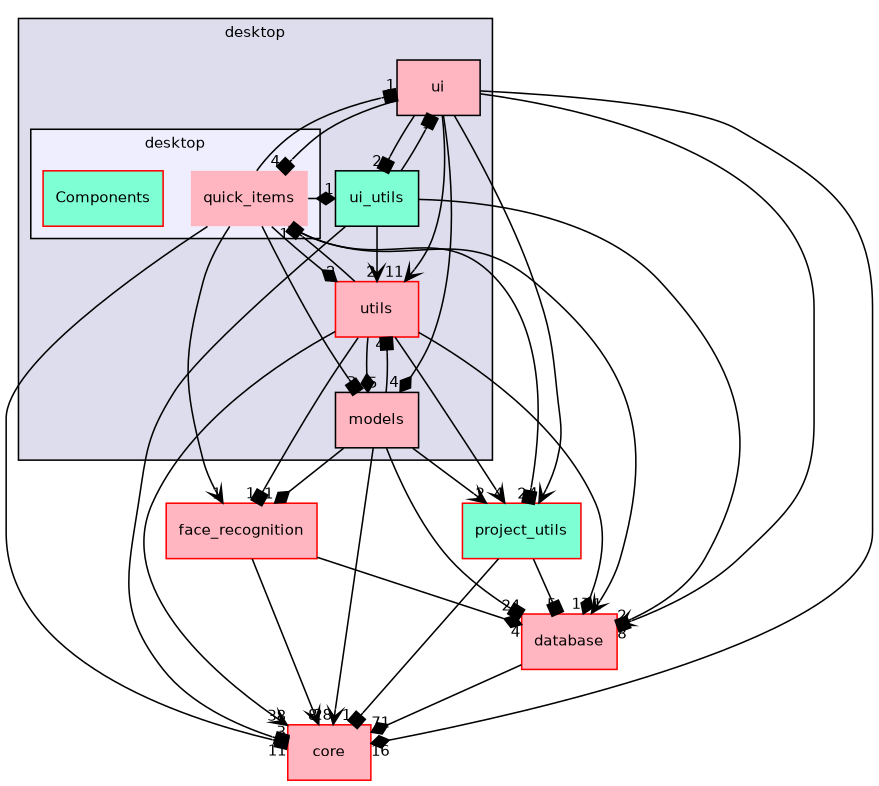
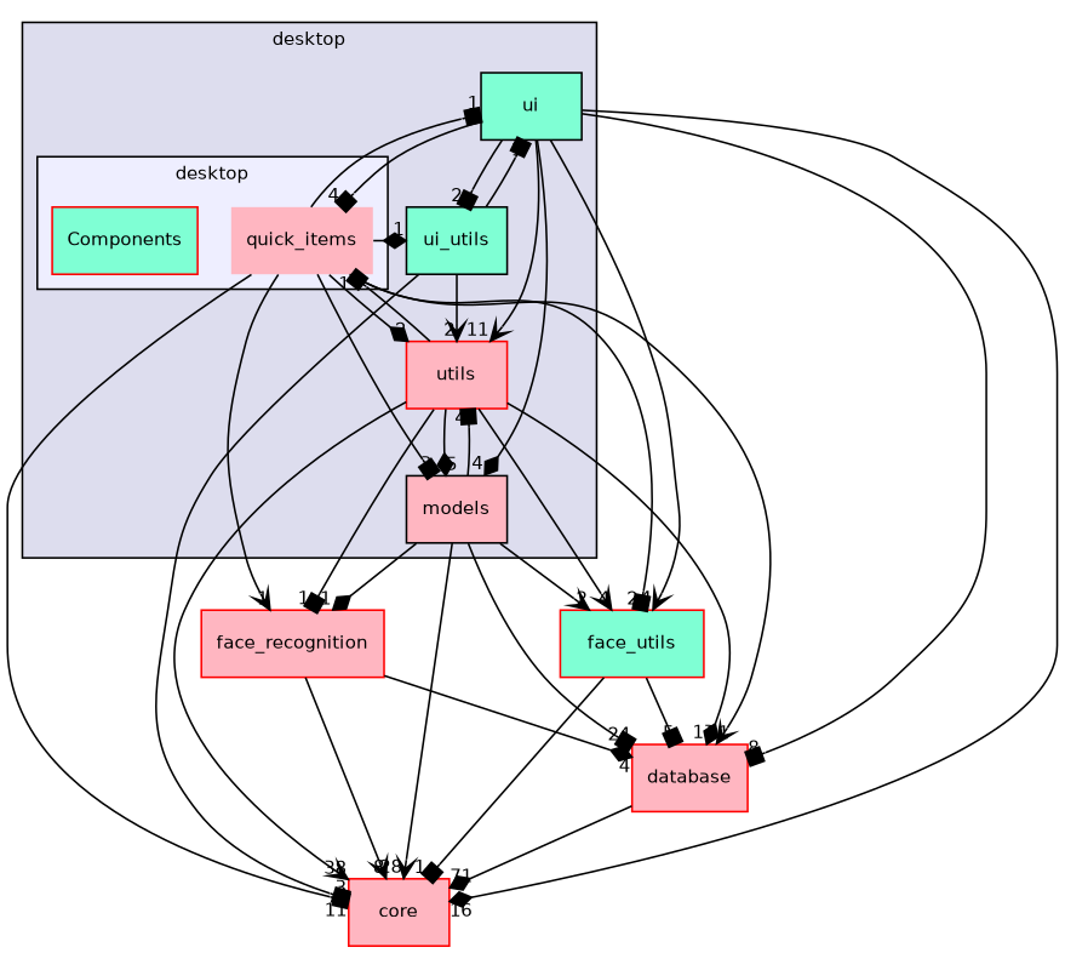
  digraph {
    compound=true
    fontname="DejaVu Sans"
    node [fillcolor=lightpink fontname="DejaVu Sans" fontsize=10 shape=box style=filled color=red]
    edge [arrowhead=box fontname="DejaVu Sans" headlabel=1 labeldistance=1.5 labelfontname=Helvetica labelfontsize=10]
    n1 [label=quick_items shape=plaintext color=""]
    n2 [fillcolor=aquamarine label=Components]
    n3 [label=utils]
    n4 [fillcolor=aquamarine label=ui_utils color=""]
    n5 [label=models color=""]
-   n6 [label=ui color=""]
+   n6 [fillcolor=aquamarine label=ui color=""]
    n7 [label=face_recognition]
-   n8 [fillcolor=aquamarine label=project_utils]
+   n8 [fillcolor=aquamarine label=face_utils]
    n9 [label=database]
    n10 [label=core]
    subgraph cluster_1 {
      bgcolor="#ddddee"
      fontsize=10
      label=desktop
      pencolor=black
      n3
      n4
      n5
      n6
      subgraph cluster_2 {
        bgcolor="#eeeeff"
        fontsize=10
        label=desktop
        pencolor=black
        n1
        n2
      }
    }
    n1 -> n3 [arrowhead=diamond headlabel=2]
    n1 -> n4 [arrowhead=diamond]
    n1 -> n5 [headlabel=3]
    n1 -> n6
    n1 -> n7 [arrowhead=vee]
    n1 -> n8 [headlabel=2]
    n1 -> n9 [arrowhead=vee headlabel=13]
    n1 -> n10 [headlabel=11]
    n3 -> n1
    n3 -> n5 [arrowhead=diamond headlabel=5]
    n3 -> n7
    n3 -> n8 [arrowhead=vee headlabel=4]
    n3 -> n9 [arrowhead=diamond headlabel=21]
    n3 -> n10 [arrowhead=vee headlabel=38]
    n4 -> n3 [arrowhead=vee headlabel=2]
    n4 -> n6
-   n4 -> n9 [arrowhead=vee headlabel=2]
    n4 -> n10 [headlabel=3]
    n5 -> n3 [headlabel=4]
    n5 -> n7 [arrowhead=diamond]
    n5 -> n8 [arrowhead=vee headlabel=2]
    n5 -> n9 [headlabel=24]
    n5 -> n10 [arrowhead=vee headlabel=28]
    n6 -> n1 [headlabel=4]
    n6 -> n3 [arrowhead=vee headlabel=11]
    n6 -> n4 [headlabel=2]
    n6 -> n5 [arrowhead=diamond headlabel=4]
    n6 -> n8 [arrowhead=vee headlabel=4]
    n6 -> n9 [headlabel=8]
    n6 -> n10 [arrowhead=diamond headlabel=16]
    n7 -> n9 [arrowhead=diamond headlabel=4]
    n7 -> n10 [arrowhead=vee headlabel=8]
    n8 -> n9 [headlabel=5]
    n8 -> n10
    n9 -> n10 [arrowhead=diamond headlabel=71]
  }
